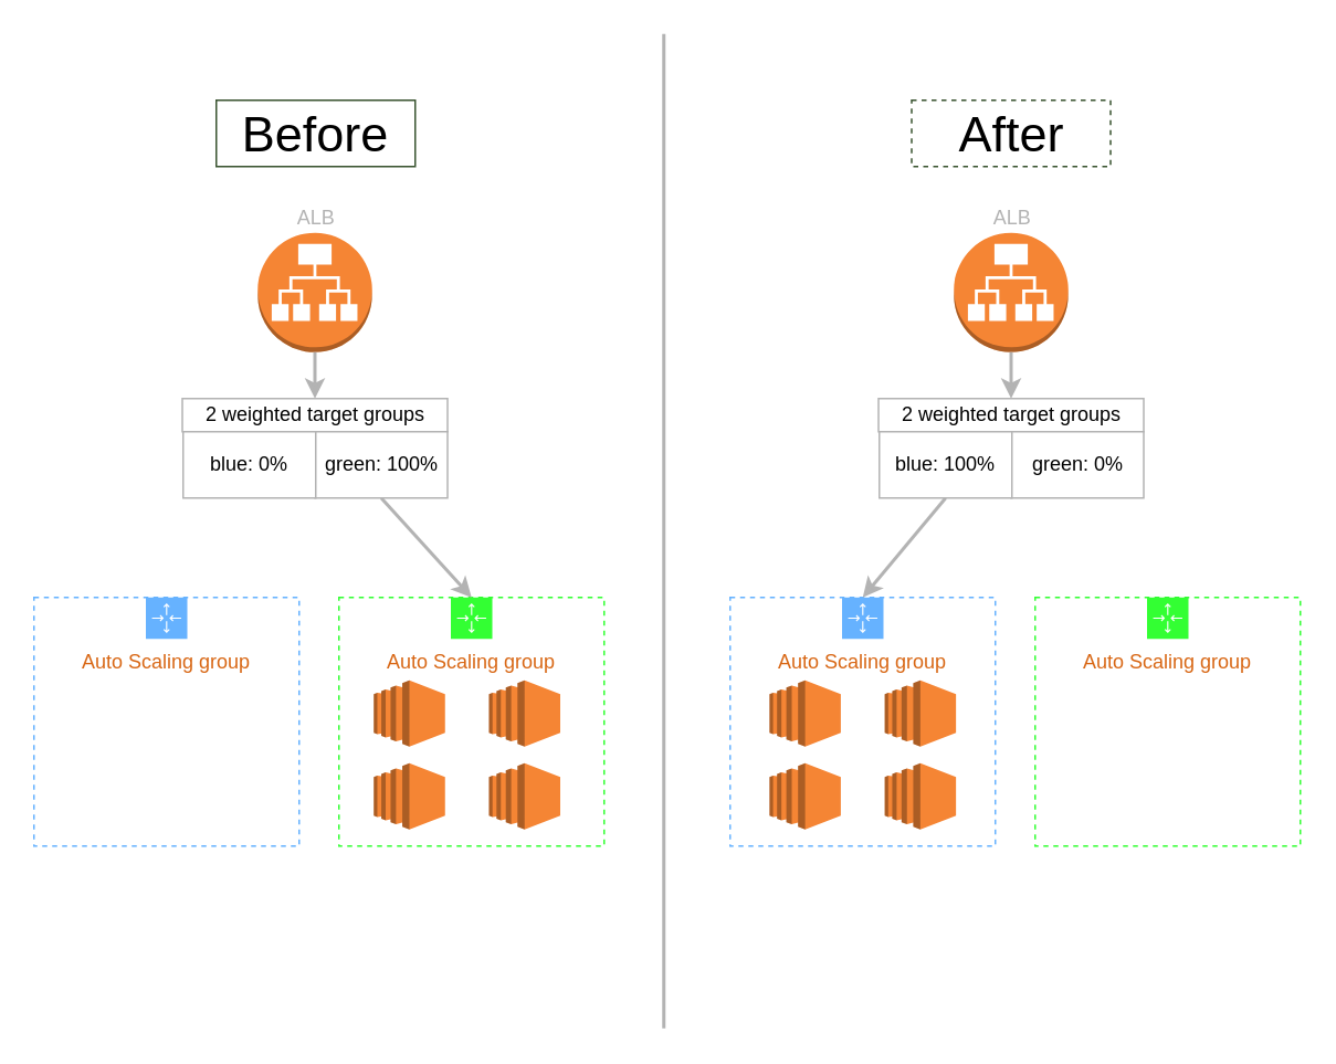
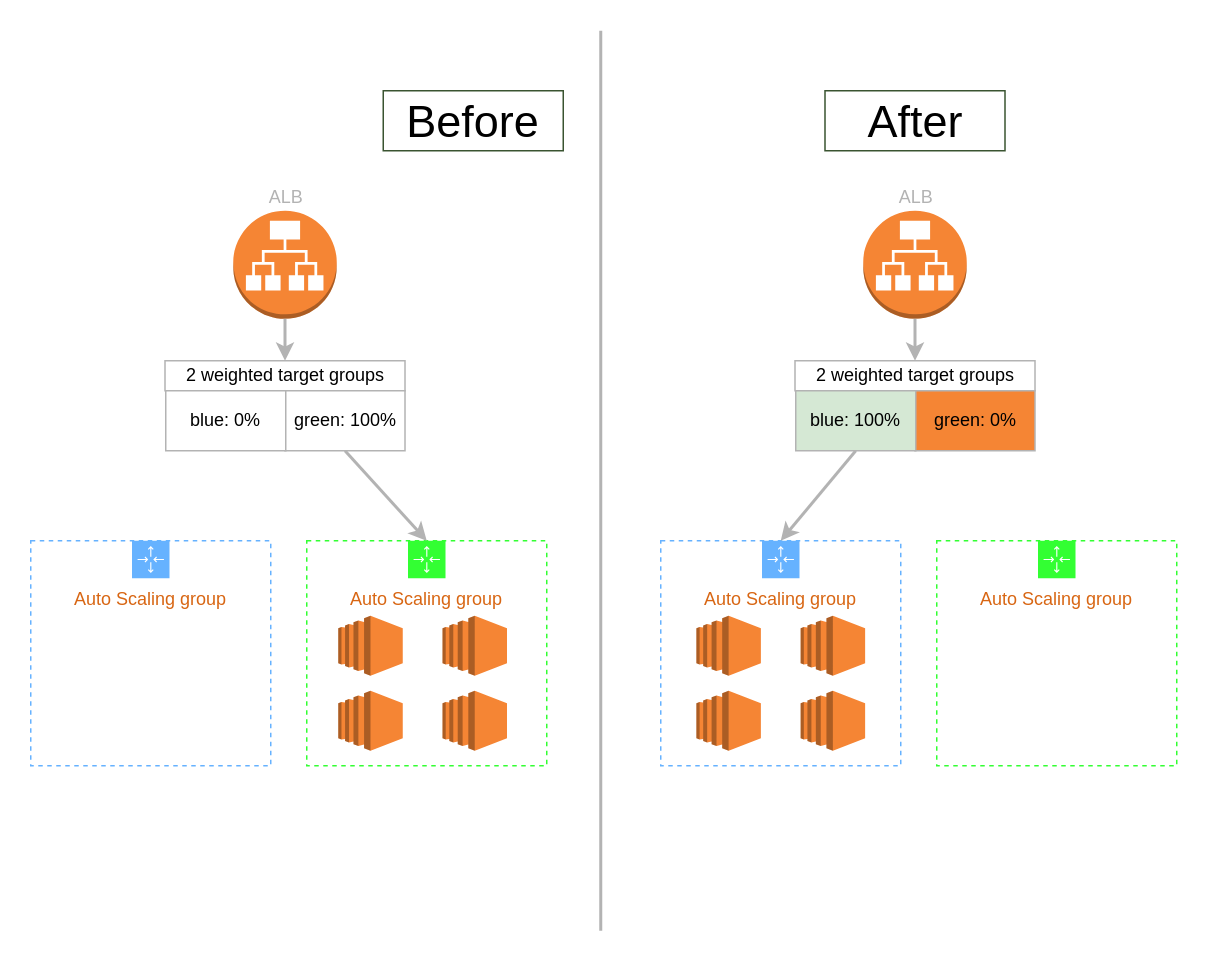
  <mxCell id="0" />
  <mxCell id="1" parent="0" />
  <mxCell id="2" value="Auto Scaling group" style="points=[[0,0],[0.25,0],[0.5,0],[0.75,0],[1,0],[1,0.25],[1,0.5],[1,0.75],[1,1],[0.75,1],[0.5,1],[0.25,1],[0,1],[0,0.75],[0,0.5],[0,0.25]];outlineConnect=0;gradientColor=none;html=1;whiteSpace=wrap;fontSize=12;fontStyle=0;container=1;pointerEvents=0;collapsible=0;recursiveResize=0;shape=mxgraph.aws4.groupCenter;grIcon=mxgraph.aws4.group_auto_scaling_group;grStroke=1;strokeColor=#66B2FF;fillColor=none;verticalAlign=top;align=center;fontColor=#D86613;dashed=1;spacingTop=25;" vertex="1" parent="1"><mxGeometry x="20" y="360" width="160" height="150" as="geometry" /></mxCell>
  <mxCell id="3" value="Auto Scaling group" style="points=[[0,0],[0.25,0],[0.5,0],[0.75,0],[1,0],[1,0.25],[1,0.5],[1,0.75],[1,1],[0.75,1],[0.5,1],[0.25,1],[0,1],[0,0.75],[0,0.5],[0,0.25]];outlineConnect=0;gradientColor=none;html=1;whiteSpace=wrap;fontSize=12;fontStyle=0;container=1;pointerEvents=0;collapsible=0;recursiveResize=0;shape=mxgraph.aws4.groupCenter;grIcon=mxgraph.aws4.group_auto_scaling_group;grStroke=1;strokeColor=#33FF33;fillColor=none;verticalAlign=top;align=center;fontColor=#D86613;dashed=1;spacingTop=25;" vertex="1" parent="1"><mxGeometry x="204" y="360" width="160" height="150" as="geometry" /></mxCell>
  <mxCell id="4" value="" style="outlineConnect=0;dashed=0;verticalLabelPosition=bottom;verticalAlign=top;align=center;html=1;shape=mxgraph.aws3.ec2;fillColor=#F58534;gradientColor=none;" vertex="1" parent="3"><mxGeometry x="21" y="50" width="43" height="40" as="geometry" /></mxCell>
  <mxCell id="5" value="" style="outlineConnect=0;dashed=0;verticalLabelPosition=bottom;verticalAlign=top;align=center;html=1;shape=mxgraph.aws3.ec2;fillColor=#F58534;gradientColor=none;" vertex="1" parent="3"><mxGeometry x="90.5" y="50" width="43" height="40" as="geometry" /></mxCell>
  <mxCell id="6" value="" style="outlineConnect=0;dashed=0;verticalLabelPosition=bottom;verticalAlign=top;align=center;html=1;shape=mxgraph.aws3.ec2;fillColor=#F58534;gradientColor=none;" vertex="1" parent="3"><mxGeometry x="21" y="100" width="43" height="40" as="geometry" /></mxCell>
  <mxCell id="7" value="" style="outlineConnect=0;dashed=0;verticalLabelPosition=bottom;verticalAlign=top;align=center;html=1;shape=mxgraph.aws3.ec2;fillColor=#F58534;gradientColor=none;" vertex="1" parent="3"><mxGeometry x="90.5" y="100" width="43" height="40" as="geometry" /></mxCell>
  <mxCell id="8" value="" style="endArrow=classic;html=1;entryX=0.5;entryY=0;entryDx=0;entryDy=0;strokeWidth=2;exitX=0.5;exitY=1;exitDx=0;exitDy=0;strokeColor=#B3B3B3;" edge="1" parent="1" source="12" target="3"><mxGeometry width="50" height="50" relative="1" as="geometry"><mxPoint x="189.5" y="340" as="sourcePoint" /><mxPoint x="259.5" y="250" as="targetPoint" /></mxGeometry></mxCell>
  <mxCell id="9" value="2 weighted target groups" style="rounded=0;whiteSpace=wrap;html=1;strokeColor=#B3B3B3;" vertex="1" parent="1"><mxGeometry x="109.5" y="240" width="160" height="20" as="geometry" /></mxCell>
  <mxCell id="10" value="&lt;font color=&quot;#b3b3b3&quot;&gt;ALB&lt;/font&gt;" style="outlineConnect=0;dashed=0;verticalLabelPosition=top;verticalAlign=bottom;align=center;html=1;shape=mxgraph.aws3.application_load_balancer;fillColor=#F58534;gradientColor=none;horizontal=1;labelPosition=center;" vertex="1" parent="1"><mxGeometry x="155" y="140" width="69" height="72" as="geometry" /></mxCell>
  <mxCell id="11" value="" style="endArrow=classic;html=1;entryX=0.5;entryY=0;entryDx=0;entryDy=0;exitX=0.5;exitY=1;exitDx=0;exitDy=0;strokeWidth=2;exitPerimeter=0;strokeColor=#B3B3B3;" edge="1" parent="1" source="10" target="9"><mxGeometry width="50" height="50" relative="1" as="geometry"><mxPoint x="199.5" y="280" as="sourcePoint" /><mxPoint x="318.5" y="330" as="targetPoint" /></mxGeometry></mxCell>
  <mxCell id="12" value="green: 100%" style="rounded=0;whiteSpace=wrap;html=1;strokeColor=#B3B3B3;" vertex="1" parent="1"><mxGeometry x="189.5" y="260" width="80" height="40" as="geometry" /></mxCell>
  <mxCell id="13" value="blue: 0%" style="rounded=0;whiteSpace=wrap;html=1;strokeColor=#B3B3B3;" vertex="1" parent="1"><mxGeometry x="110" y="260" width="80" height="40" as="geometry" /></mxCell>
  <mxCell id="14" value="Auto Scaling group" style="points=[[0,0],[0.25,0],[0.5,0],[0.75,0],[1,0],[1,0.25],[1,0.5],[1,0.75],[1,1],[0.75,1],[0.5,1],[0.25,1],[0,1],[0,0.75],[0,0.5],[0,0.25]];outlineConnect=0;gradientColor=none;html=1;whiteSpace=wrap;fontSize=12;fontStyle=0;container=1;pointerEvents=0;collapsible=0;recursiveResize=0;shape=mxgraph.aws4.groupCenter;grIcon=mxgraph.aws4.group_auto_scaling_group;grStroke=1;strokeColor=#66B2FF;fillColor=none;verticalAlign=top;align=center;fontColor=#D86613;dashed=1;spacingTop=25;" vertex="1" parent="1"><mxGeometry x="440" y="360" width="160" height="150" as="geometry" /></mxCell>
  <mxCell id="15" value="" style="outlineConnect=0;dashed=0;verticalLabelPosition=bottom;verticalAlign=top;align=center;html=1;shape=mxgraph.aws3.ec2;fillColor=#F58534;gradientColor=none;" vertex="1" parent="14"><mxGeometry x="23.75" y="50" width="43" height="40" as="geometry" /></mxCell>
  <mxCell id="16" value="" style="outlineConnect=0;dashed=0;verticalLabelPosition=bottom;verticalAlign=top;align=center;html=1;shape=mxgraph.aws3.ec2;fillColor=#F58534;gradientColor=none;" vertex="1" parent="14"><mxGeometry x="93.25" y="50" width="43" height="40" as="geometry" /></mxCell>
  <mxCell id="17" value="" style="outlineConnect=0;dashed=0;verticalLabelPosition=bottom;verticalAlign=top;align=center;html=1;shape=mxgraph.aws3.ec2;fillColor=#F58534;gradientColor=none;" vertex="1" parent="14"><mxGeometry x="23.75" y="100" width="43" height="40" as="geometry" /></mxCell>
  <mxCell id="18" value="" style="outlineConnect=0;dashed=0;verticalLabelPosition=bottom;verticalAlign=top;align=center;html=1;shape=mxgraph.aws3.ec2;fillColor=#F58534;gradientColor=none;" vertex="1" parent="14"><mxGeometry x="93.25" y="100" width="43" height="40" as="geometry" /></mxCell>
  <mxCell id="19" value="Auto Scaling group" style="points=[[0,0],[0.25,0],[0.5,0],[0.75,0],[1,0],[1,0.25],[1,0.5],[1,0.75],[1,1],[0.75,1],[0.5,1],[0.25,1],[0,1],[0,0.75],[0,0.5],[0,0.25]];outlineConnect=0;gradientColor=none;html=1;whiteSpace=wrap;fontSize=12;fontStyle=0;container=1;pointerEvents=0;collapsible=0;recursiveResize=0;shape=mxgraph.aws4.groupCenter;grIcon=mxgraph.aws4.group_auto_scaling_group;grStroke=1;strokeColor=#33FF33;fillColor=none;verticalAlign=top;align=center;fontColor=#D86613;dashed=1;spacingTop=25;" vertex="1" parent="1"><mxGeometry x="624" y="360" width="160" height="150" as="geometry" /></mxCell>
  <mxCell id="20" value="" style="endArrow=classic;html=1;entryX=0.5;entryY=0;entryDx=0;entryDy=0;strokeWidth=2;exitX=0.5;exitY=1;exitDx=0;exitDy=0;strokeColor=#B3B3B3;" edge="1" parent="1" source="25" target="14"><mxGeometry width="50" height="50" relative="1" as="geometry"><mxPoint x="609.5" y="340" as="sourcePoint" /><mxPoint x="679.5" y="250" as="targetPoint" /></mxGeometry></mxCell>
  <mxCell id="21" value="2 weighted target groups" style="rounded=0;whiteSpace=wrap;html=1;strokeColor=#B3B3B3;" vertex="1" parent="1"><mxGeometry x="529.5" y="240" width="160" height="20" as="geometry" /></mxCell>
  <mxCell id="22" value="&lt;font color=&quot;#b3b3b3&quot;&gt;ALB&lt;/font&gt;" style="outlineConnect=0;dashed=0;verticalLabelPosition=top;verticalAlign=bottom;align=center;html=1;shape=mxgraph.aws3.application_load_balancer;fillColor=#F58534;gradientColor=none;horizontal=1;labelPosition=center;" vertex="1" parent="1"><mxGeometry x="575" y="140" width="69" height="72" as="geometry" /></mxCell>
  <mxCell id="23" value="" style="endArrow=classic;html=1;entryX=0.5;entryY=0;entryDx=0;entryDy=0;exitX=0.5;exitY=1;exitDx=0;exitDy=0;strokeWidth=2;exitPerimeter=0;strokeColor=#B3B3B3;" edge="1" parent="1" source="22" target="21"><mxGeometry width="50" height="50" relative="1" as="geometry"><mxPoint x="619.5" y="280" as="sourcePoint" /><mxPoint x="738.5" y="330" as="targetPoint" /></mxGeometry></mxCell>
- <mxCell id="24" value="green: 0%" style="rounded=0;whiteSpace=wrap;html=1;strokeColor=#B3B3B3;" vertex="1" parent="1"><mxGeometry x="609.5" y="260" width="80" height="40" as="geometry" /></mxCell>
- <mxCell id="25" value="blue: 100%" style="rounded=0;whiteSpace=wrap;html=1;strokeColor=#B3B3B3;" vertex="1" parent="1"><mxGeometry x="530" y="260" width="80" height="40" as="geometry" /></mxCell>
+ <mxCell id="24" value="green: 0%" style="rounded=0;whiteSpace=wrap;html=1;strokeColor=#B3B3B3;fillColor=#f58534;" vertex="1" parent="1"><mxGeometry x="609.5" y="260" width="80" height="40" as="geometry" /></mxCell>
+ <mxCell id="25" value="blue: 100%" style="rounded=0;whiteSpace=wrap;html=1;strokeColor=#B3B3B3;fillColor=#d5e8d4;" vertex="1" parent="1"><mxGeometry x="530" y="260" width="80" height="40" as="geometry" /></mxCell>
  <mxCell id="26" value="" style="endArrow=none;html=1;strokeWidth=2;strokeColor=#B3B3B3;" edge="1" parent="1"><mxGeometry width="50" height="50" relative="1" as="geometry"><mxPoint x="400" y="620" as="sourcePoint" /><mxPoint x="400" y="20" as="targetPoint" /></mxGeometry></mxCell>
- <mxCell id="27" value="&lt;font&gt;Before&lt;/font&gt;" style="rounded=0;whiteSpace=wrap;html=1;strokeColor=#3A5431;fontSize=30;fillColor=#FFFFFF;fontColor=#000000;" vertex="1" parent="1"><mxGeometry x="130" y="60" width="120" height="40" as="geometry" /></mxCell>
- <mxCell id="28" value="&lt;font&gt;After&lt;/font&gt;" style="rounded=0;whiteSpace=wrap;html=1;strokeColor=#3A5431;fontSize=30;fillColor=#FFFFFF;fontColor=#000000;dashed=1;" vertex="1" parent="1"><mxGeometry x="549.5" y="60" width="120" height="40" as="geometry" /></mxCell>
+ <mxCell id="27" value="&lt;font&gt;Before&lt;/font&gt;" style="rounded=0;whiteSpace=wrap;html=1;strokeColor=#3A5431;fontSize=30;fillColor=#FFFFFF;fontColor=#000000;" vertex="1" parent="1"><mxGeometry x="255" y="60" width="120" height="40" as="geometry" /></mxCell>
+ <mxCell id="28" value="&lt;font&gt;After&lt;/font&gt;" style="rounded=0;whiteSpace=wrap;html=1;strokeColor=#3A5431;fontSize=30;fillColor=#FFFFFF;fontColor=#000000;" vertex="1" parent="1"><mxGeometry x="549.5" y="60" width="120" height="40" as="geometry" /></mxCell>
